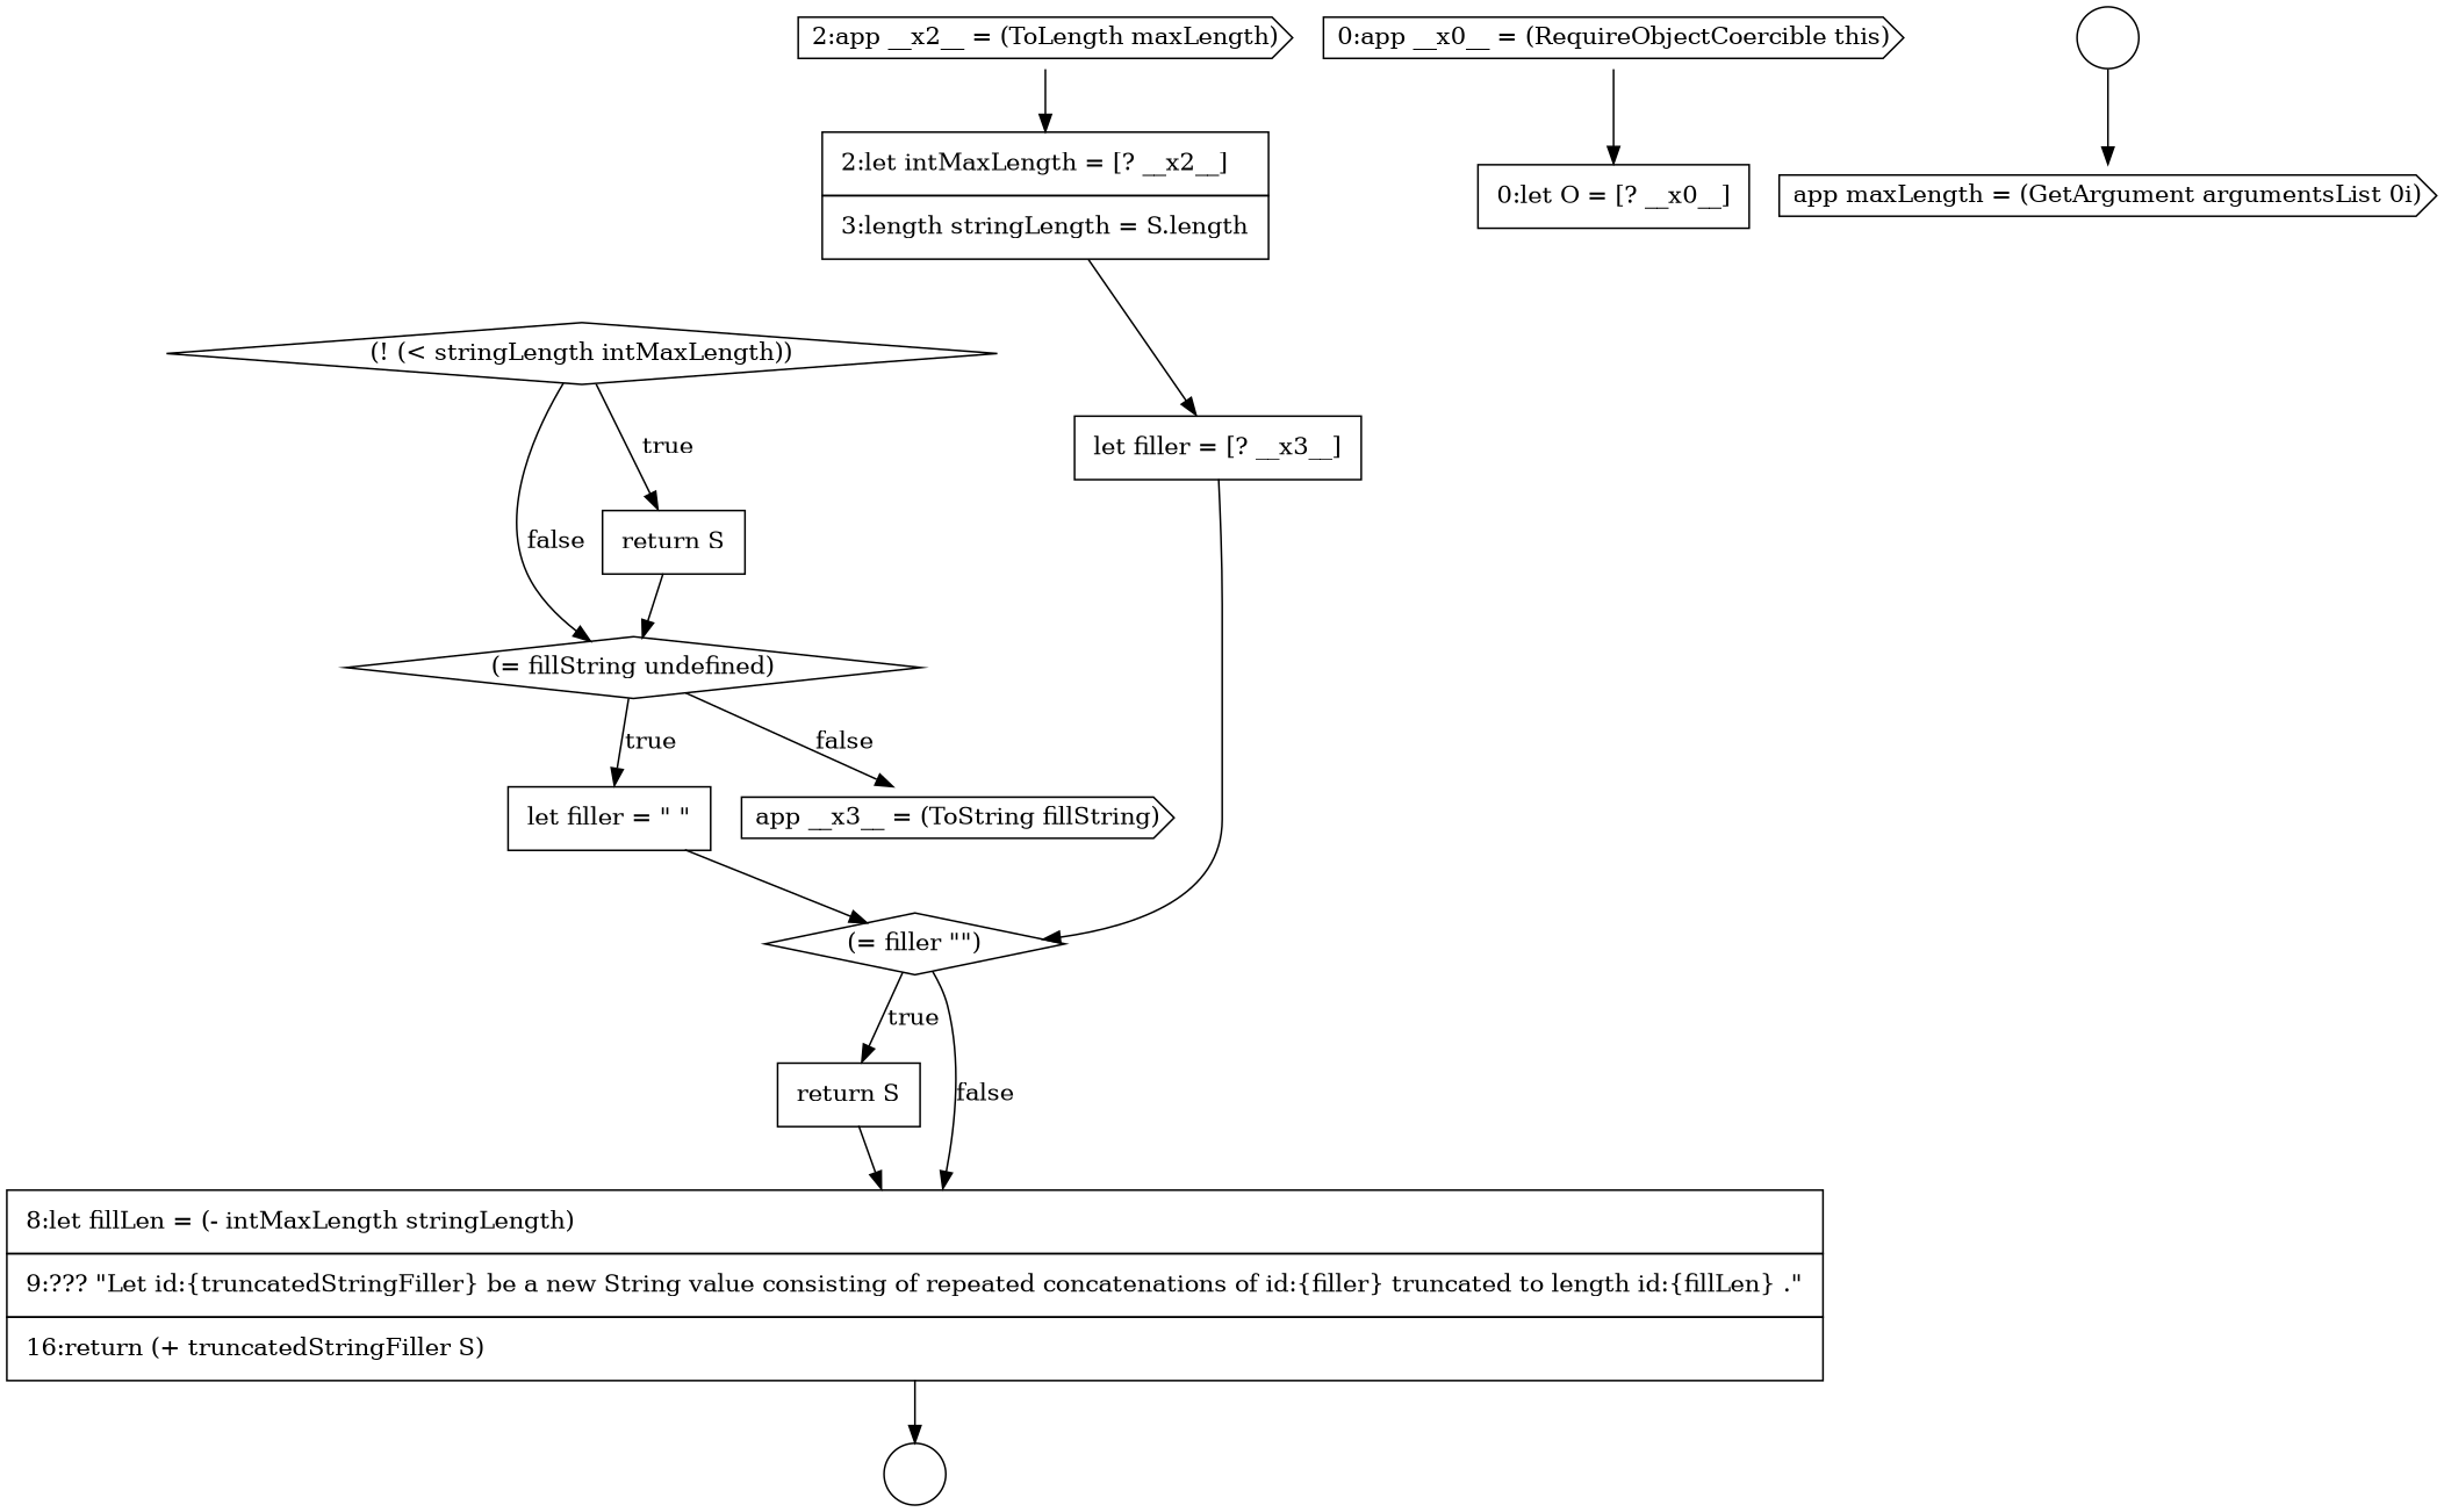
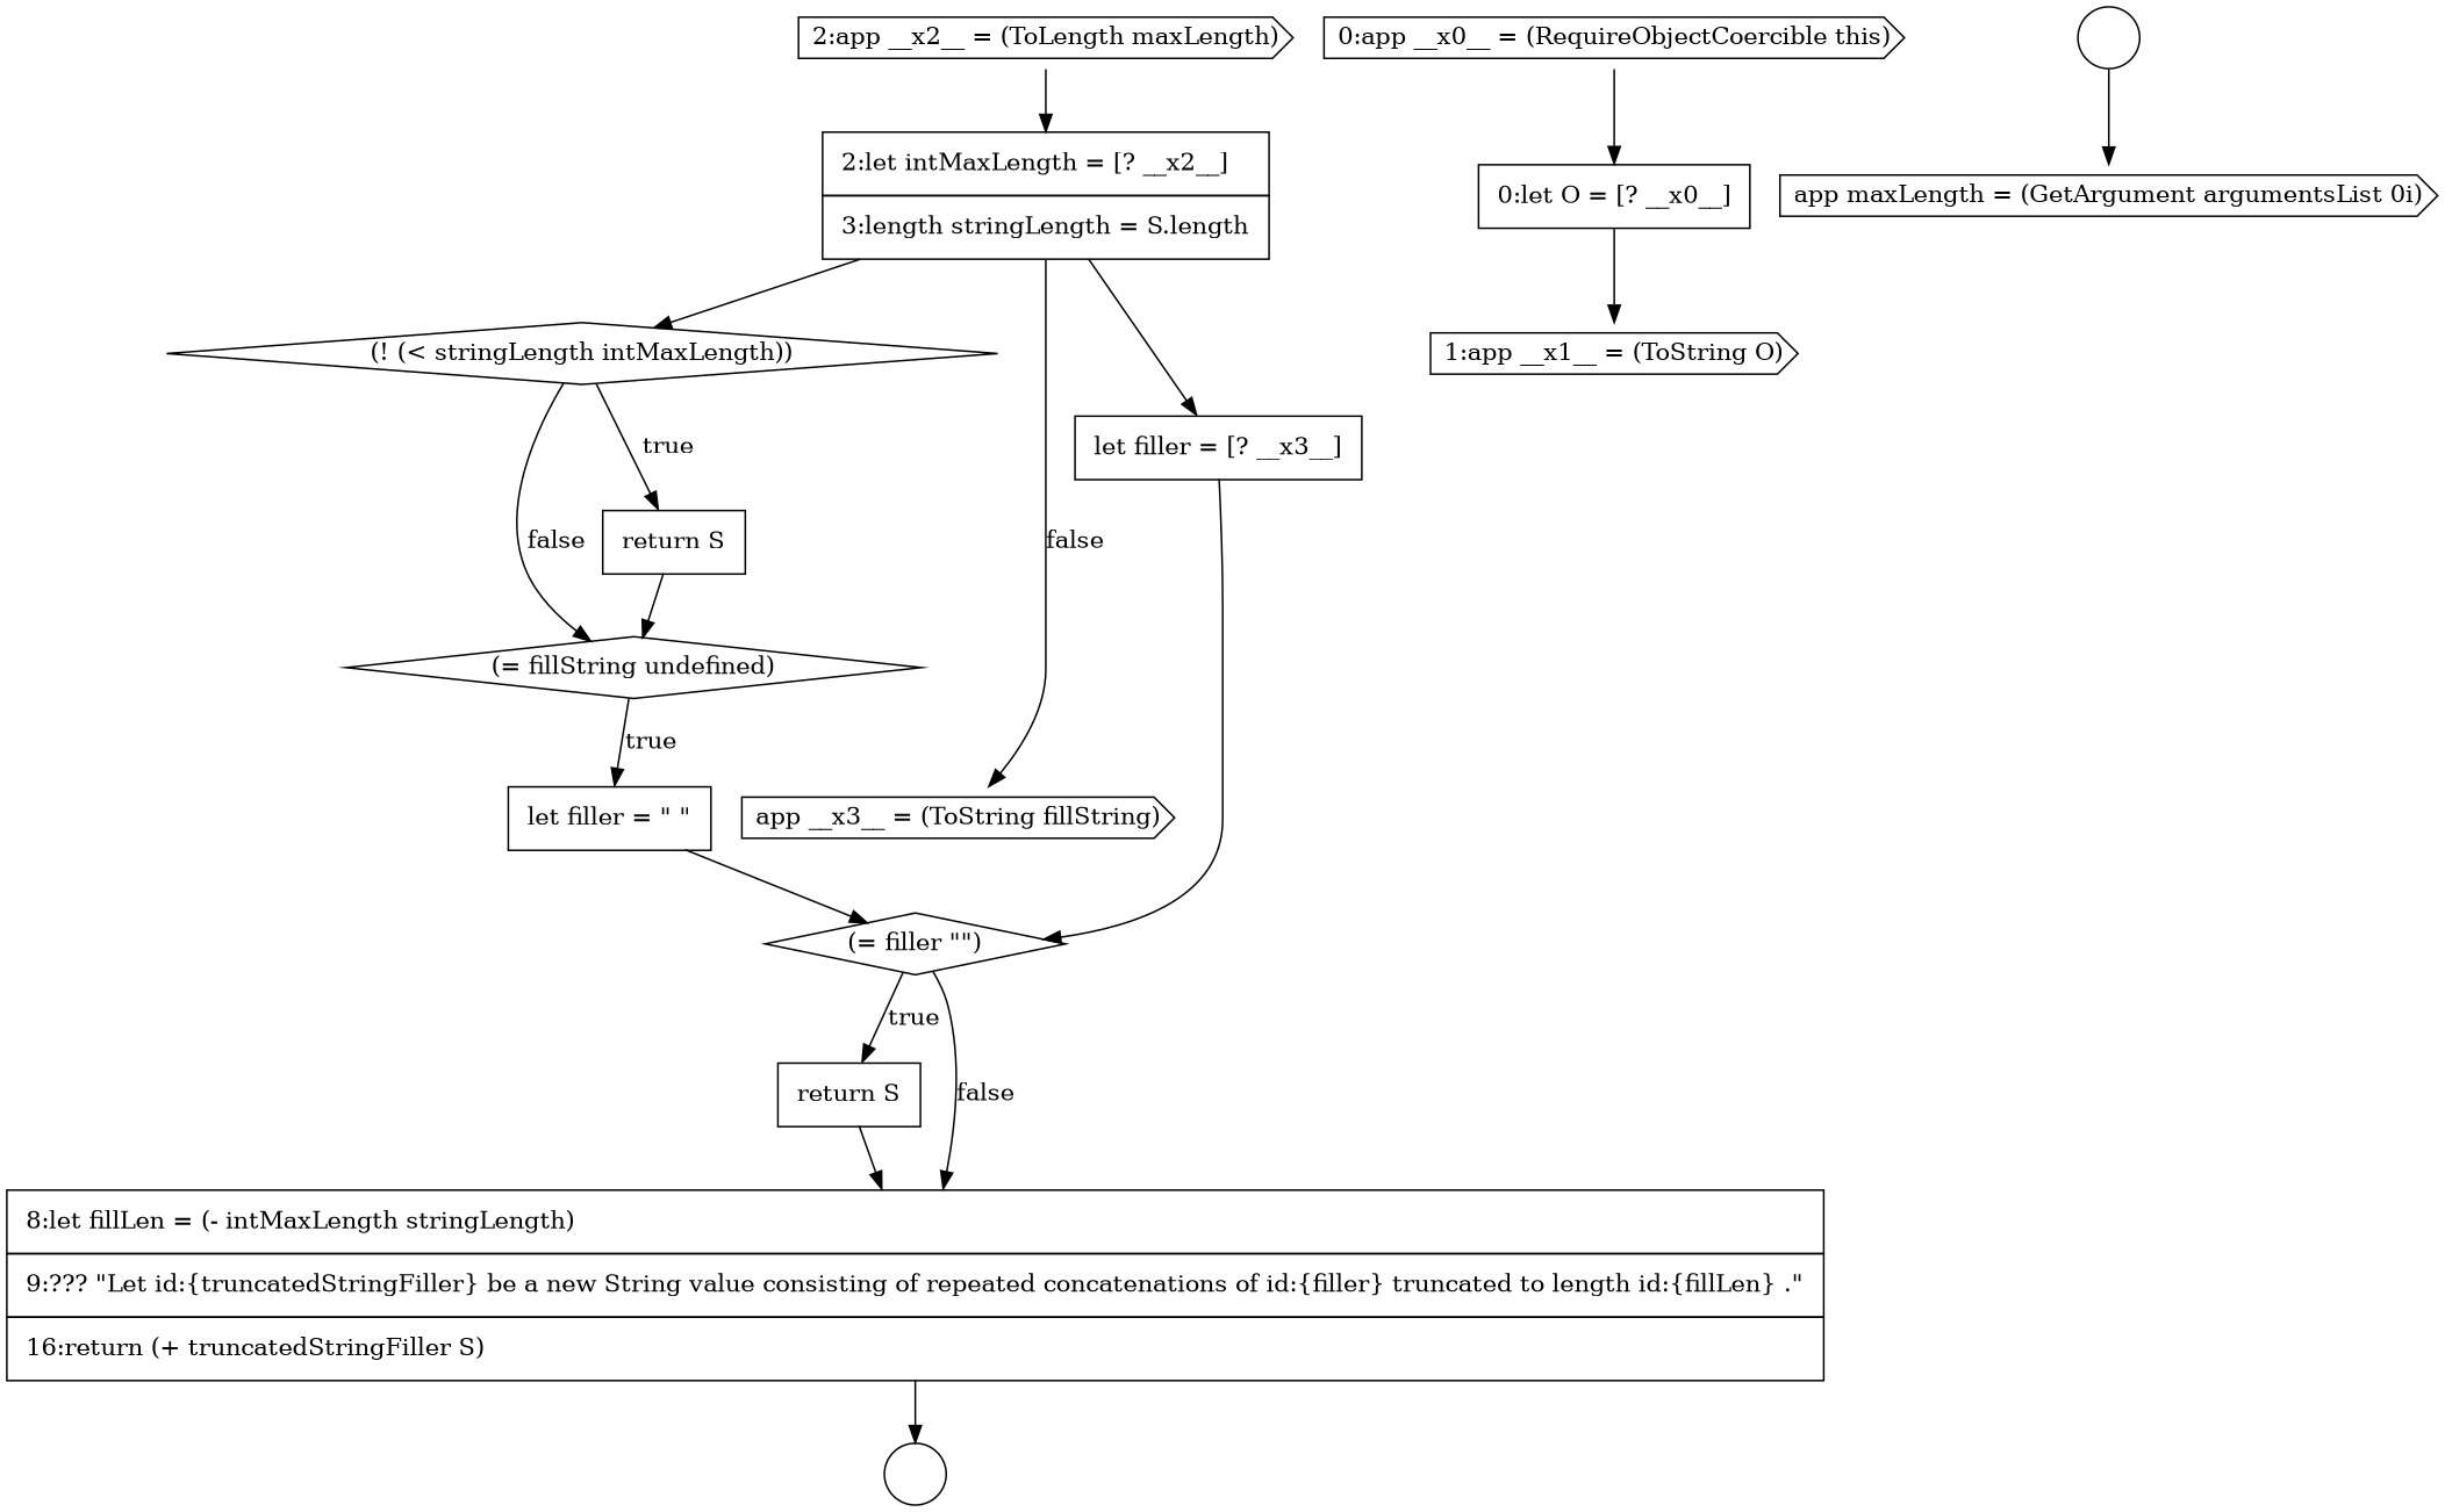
  digraph {
    node [color=black fillcolor=white shape=none style=filled]
    edge [color=black]
    n1 [label=<<font color="black">(! (&lt; stringLength intMaxLength))</font>> shape=diamond]
    n2 [label=<<font color="black">(= fillString undefined)</font>> shape=diamond]
    n3 [label=<<font color="black">     <table border="0" cellborder="1" cellspacing="0" cellpadding="10">       <tr><td align="left">return S</td></tr>     </table>   </font>> margin=0]
    n4 [label=<<font color="black">app __x3__ = (ToString fillString)</font>> shape=cds]
    n5 [label=<<font color="black">     <table border="0" cellborder="1" cellspacing="0" cellpadding="10">       <tr><td align="left">let filler = &quot; &quot;</td></tr>     </table>   </font>> margin=0]
    n6 [label=<<font color="black">     <table border="0" cellborder="1" cellspacing="0" cellpadding="10">       <tr><td align="left">let filler = [? __x3__]</td></tr>     </table>   </font>> margin=0]
    n7 [label=<<font color="black">(= filler &quot;&quot;)</font>> shape=diamond]
    n8 [label=<<font color="black">     <table border="0" cellborder="1" cellspacing="0" cellpadding="10">       <tr><td align="left">0:let O = [? __x0__]</td></tr>     </table>   </font>> margin=0]
+   n9 [label=<<font color="black">1:app __x1__ = (ToString O)</font>> shape=cds]
    n10 [label=<<font color="black">     <table border="0" cellborder="1" cellspacing="0" cellpadding="10">       <tr><td align="left">2:let intMaxLength = [? __x2__]</td></tr>       <tr><td align="left">3:length stringLength = S.length</td></tr>     </table>   </font>> margin=0]
    n11 [label=<<font color="black">0:app __x0__ = (RequireObjectCoercible this)</font>> shape=cds]
    n12 [label=<<font color="black">     <table border="0" cellborder="1" cellspacing="0" cellpadding="10">       <tr><td align="left">return S</td></tr>     </table>   </font>> margin=0]
    n13 [label=<<font color="black">     <table border="0" cellborder="1" cellspacing="0" cellpadding="10">       <tr><td align="left">8:let fillLen = (- intMaxLength stringLength)</td></tr>       <tr><td align="left">9:??? &quot;Let id:{truncatedStringFiller} be a new String value consisting of repeated concatenations of id:{filler} truncated to length id:{fillLen} .&quot;</td></tr>       <tr><td align="left">16:return (+ truncatedStringFiller S)</td></tr>     </table>   </font>> margin=0]
    n14 [label=" " shape=circle]
    n15 [label=<<font color="black">app maxLength = (GetArgument argumentsList 0i)</font>> shape=cds]
    n16 [label=<<font color="black">2:app __x2__ = (ToLength maxLength)</font>> shape=cds]
    n17 [label=" " shape=circle]
    n1 -> n2 [label=<<font color="black">false</font>>]
    n1 -> n3 [label=<<font color="black">true</font>>]
-   n2 -> n4 [label=<<font color="black">false</font>>]
+   n10 -> n4 [label=<<font color="black">false</font>>]
    n2 -> n5 [label=<<font color="black">true</font>>]
    n3 -> n2
    n5 -> n7
    n6 -> n7
    n7 -> n12 [label=<<font color="black">true</font>>]
    n7 -> n13 [label=<<font color="black">false</font>>]
+   n8 -> n9
+   n10 -> n1
    n10 -> n6
    n11 -> n8
    n12 -> n13
    n13 -> n14
    n16 -> n10
    n17 -> n15
  }
